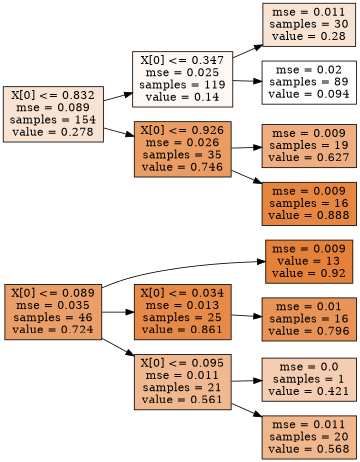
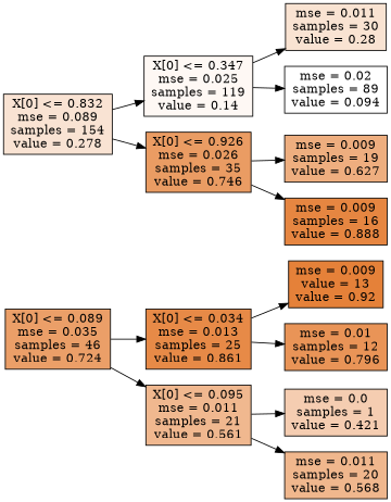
  digraph {
    rankdir=LR
    node [color=black shape=box style=filled]
    n1 [fillcolor="#eb9f68" label="X[0] <= 0.089\nmse = 0.035\nsamples = 46\nvalue = 0.724"]
    n2 [fillcolor="#e78a47" label="X[0] <= 0.034\nmse = 0.013\nsamples = 25\nvalue = 0.861"]
    n3 [fillcolor="#f0b88f" label="X[0] <= 0.095\nmse = 0.011\nsamples = 21\nvalue = 0.561"]
    n4 [fillcolor="#f9e3d3" label="X[0] <= 0.832\nmse = 0.089\nsamples = 154\nvalue = 0.278"]
    n5 [fillcolor="#fef8f4" label="X[0] <= 0.347\nmse = 0.025\nsamples = 119\nvalue = 0.14"]
    n6 [fillcolor="#ea9c63" label="X[0] <= 0.926\nmse = 0.026\nsamples = 35\nvalue = 0.746"]
    n7 [fillcolor="#e58139" label="mse = 0.009\nvalue = 13\nvalue = 0.92"]
-   n8 [fillcolor="#e99457" label="mse = 0.01\nsamples = 16\nvalue = 0.796"]
+   n8 [fillcolor="#e99457" label="mse = 0.01\nsamples = 12\nvalue = 0.796"]
    n9 [fillcolor="#f5cdb1" label="mse = 0.0\nsamples = 1\nvalue = 0.421"]
    n10 [fillcolor="#f0b78d" label="mse = 0.011\nsamples = 20\nvalue = 0.568"]
    n11 [fillcolor="#f9e3d2" label="mse = 0.011\nsamples = 30\nvalue = 0.28"]
    n12 [fillcolor="#ffffff" label="mse = 0.02\nsamples = 89\nvalue = 0.094"]
    n13 [fillcolor="#eeae7f" label="mse = 0.009\nsamples = 19\nvalue = 0.627"]
    n14 [fillcolor="#e68641" label="mse = 0.009\nsamples = 16\nvalue = 0.888"]
    n1 -> n2
    n1 -> n3
-   n1 -> n7
+   n2 -> n7
    n2 -> n8
    n3 -> n9
    n3 -> n10
    n4 -> n5
    n4 -> n6
    n5 -> n11
    n5 -> n12
    n6 -> n13
    n6 -> n14
  }
